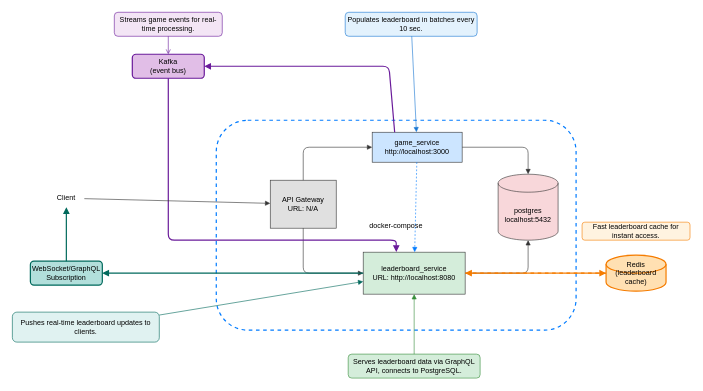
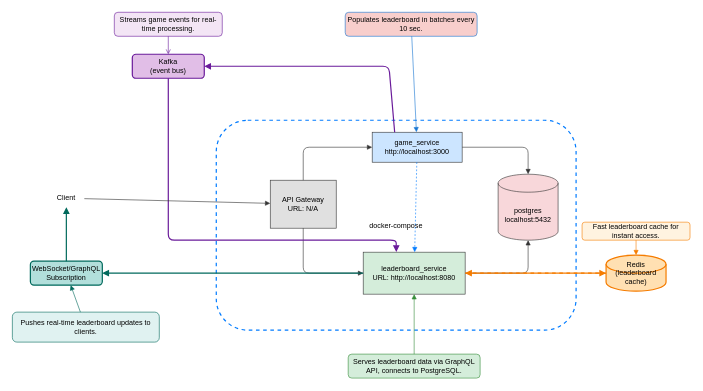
  <mxCell id="0" />
  <mxCell id="1" parent="0" />
  <mxCell id="2" value="docker-compose" style="rounded=1;strokeColor=#007bff;strokeWidth=2;dashed=1;fillColor=none;" vertex="1" parent="1"><mxGeometry x="360" y="200" width="600" height="350" as="geometry" /></mxCell>
  <mxCell id="3" value="API Gateway&lt;div&gt;URL: N/A&lt;/div&gt;" style="rounded=0;whiteSpace=wrap;html=1;fillColor=#e0e0e0;strokeColor=#333333;" parent="2" vertex="1"><mxGeometry x="90" y="100" width="110" height="80" as="geometry" /></mxCell>
  <mxCell id="4" value="game_service&lt;br&gt;http://localhost:3000" style="rounded=0;whiteSpace=wrap;html=1;fillColor=#cce5ff;strokeColor=#333333;" parent="2" vertex="1"><mxGeometry x="260" y="20" width="150" height="50" as="geometry" /></mxCell>
  <mxCell id="5" value="leaderboard_service&lt;br&gt;URL: http://localhost:8080" style="rounded=0;whiteSpace=wrap;html=1;fillColor=#d4edda;strokeColor=#333333;" parent="2" vertex="1"><mxGeometry x="245" y="220" width="170" height="70" as="geometry" /></mxCell>
  <mxCell id="6" value="postgres&lt;br&gt;localhost:5432" style="shape=cylinder3;whiteSpace=wrap;html=1;boundedLbl=1;backgroundOutline=1;size=15;fillColor=#f8d7da;strokeColor=#333333;" parent="2" vertex="1"><mxGeometry x="470" y="90" width="100" height="110" as="geometry" /></mxCell>
  <mxCell id="7" style="edgeStyle=none;html=1;endArrow=block;strokeColor=#333333;entryX=0;entryY=0.5;entryDx=0;entryDy=0;exitX=0.5;exitY=0;exitDx=0;exitDy=0;" parent="2" source="3" target="4" edge="1"><mxGeometry relative="1" as="geometry"><Array as="points"><mxPoint x="145" y="45" /></Array></mxGeometry></mxCell>
  <mxCell id="8" style="edgeStyle=none;html=1;endArrow=block;strokeColor=#333333;entryX=0;entryY=0.5;entryDx=0;entryDy=0;" parent="2" source="3" target="5" edge="1"><mxGeometry relative="1" as="geometry"><Array as="points"><mxPoint x="145" y="255" /></Array></mxGeometry></mxCell>
  <mxCell id="9" style="edgeStyle=none;html=1;endArrow=block;dashed=1;strokeColor=#007bff;" parent="2" source="4" target="5" edge="1"><mxGeometry relative="1" as="geometry" /></mxCell>
  <mxCell id="10" style="edgeStyle=none;html=1;endArrow=block;strokeColor=#333333;exitX=1;exitY=0.5;exitDx=0;exitDy=0;entryX=0.5;entryY=0;entryDx=0;entryDy=0;entryPerimeter=0;" parent="2" source="4" target="6" edge="1"><mxGeometry relative="1" as="geometry"><Array as="points"><mxPoint x="520" y="45" /></Array></mxGeometry></mxCell>
  <mxCell id="11" style="edgeStyle=none;html=1;endArrow=block;strokeColor=#333333;exitX=1;exitY=0.5;exitDx=0;exitDy=0;entryX=0.5;entryY=1;entryDx=0;entryDy=0;entryPerimeter=0;" parent="2" source="5" target="6" edge="1"><mxGeometry relative="1" as="geometry"><Array as="points"><mxPoint x="520" y="255" /></Array></mxGeometry></mxCell>
  <mxCell id="12" value="Kafka&lt;br&gt;(event bus)" style="rounded=1;whiteSpace=wrap;html=1;fillColor=#e1bee7;strokeColor=#6a1b9a;strokeWidth=2;" vertex="1" parent="1"><mxGeometry x="220" y="90" width="120" height="40" as="geometry" /></mxCell>
  <mxCell id="13" value="Redis&lt;br&gt;(leaderboard cache)" style="shape=cylinder3;whiteSpace=wrap;html=1;fillColor=#ffe0b2;strokeColor=#f57c00;strokeWidth=2;" vertex="1" parent="1"><mxGeometry x="1010" y="425" width="100" height="60" as="geometry" /></mxCell>
  <mxCell id="14" value="WebSocket/GraphQL Subscription" style="rounded=1;whiteSpace=wrap;html=1;fillColor=#b2dfdb;strokeColor=#00695c;strokeWidth=2;" vertex="1" parent="1"><mxGeometry x="50" y="435" width="120" height="40" as="geometry" /></mxCell>
  <mxCell id="15" style="edgeStyle=none;html=1;endArrow=block;strokeColor=#6a1b9a;strokeWidth=2;exitX=0.25;exitY=0;exitDx=0;exitDy=0;" edge="1" parent="1" source="4" target="12"><mxGeometry relative="1" as="geometry"><Array as="points"><mxPoint x="648" y="110" /></Array></mxGeometry></mxCell>
  <mxCell id="16" style="edgeStyle=none;html=1;endArrow=block;strokeColor=#6a1b9a;strokeWidth=2;entryX=0.325;entryY=-0.004;entryDx=0;entryDy=0;entryPerimeter=0;exitX=0.5;exitY=1;exitDx=0;exitDy=0;" edge="1" parent="1" source="12" target="5"><mxGeometry relative="1" as="geometry"><mxPoint x="310" y="130" as="sourcePoint" /><Array as="points"><mxPoint y="400" x="280" /><mxPoint x="660" y="400" /></Array></mxGeometry></mxCell>
  <mxCell id="17" style="edgeStyle=none;html=1;endArrow=block;strokeColor=#f57c00;strokeWidth=2;" edge="1" parent="1" source="5" target="13"><mxGeometry relative="1" as="geometry" /></mxCell>
  <mxCell id="18" style="edgeStyle=none;html=1;endArrow=block;strokeColor=#f57c00;strokeWidth=2;dashed=1;" edge="1" parent="1" source="13" target="5"><mxGeometry relative="1" as="geometry" /></mxCell>
  <mxCell id="19" style="edgeStyle=none;html=1;endArrow=block;strokeColor=#00695c;strokeWidth=2;" edge="1" parent="1" source="5" target="14"><mxGeometry relative="1" as="geometry" /></mxCell>
  <mxCell id="20" style="edgeStyle=none;html=1;endArrow=block;strokeColor=#00695c;strokeWidth=2;" edge="1" parent="1" source="14" target="27"><mxGeometry relative="1" as="geometry" /></mxCell>
  <mxCell id="21" value="Streams game events for real-time processing." style="rounded=1;whiteSpace=wrap;html=1;fillColor=#f3e5f5;strokeColor=#6a1b9a;" vertex="1" parent="1"><mxGeometry x="190" width="180" height="40" as="geometry" y="20" /></mxCell>
  <mxCell id="22" style="edgeStyle=none;html=1;endArrow=open;strokeColor=#6a1b9a;" edge="1" parent="1" source="21" target="12"><mxGeometry relative="1" as="geometry" /></mxCell>
  <mxCell id="23" value="Fast leaderboard cache for instant access." style="rounded=1;whiteSpace=wrap;html=1;fillColor=#fff3e0;strokeColor=#f57c00;" vertex="1" parent="1"><mxGeometry x="970" y="370" width="180" height="30" as="geometry" /></mxCell>
+ <mxCell id="24" style="edgeStyle=none;html=1;endArrow=block;strokeColor=#f57c00;" edge="1" parent="1" source="23" target="13"><mxGeometry relative="1" as="geometry" /></mxCell>
  <mxCell id="25" value="Pushes real-time leaderboard updates to clients." style="rounded=1;whiteSpace=wrap;html=1;fillColor=#e0f2f1;strokeColor=#00695c;" vertex="1" parent="1"><mxGeometry x="20" y="520" width="245" height="50" as="geometry" /></mxCell>
- <mxCell id="26" style="edgeStyle=none;html=1;endArrow=block;strokeColor=#00695c;" edge="1" parent="1" source="25" target="5"><mxGeometry relative="1" as="geometry" /></mxCell>
+ <mxCell id="26" style="edgeStyle=none;html=1;endArrow=block;strokeColor=#00695c;" edge="1" parent="1" source="25" target="14"><mxGeometry relative="1" as="geometry" /></mxCell>
  <mxCell id="27" value="Client" style="text;html=1;align=center;verticalAlign=middle;whiteSpace=wrap;rounded=0;" parent="1" vertex="1"><mxGeometry x="80" y="315" width="60" height="30" as="geometry" /></mxCell>
- <mxCell id="28" value="Populates leaderboard in batches every 10 sec." style="rounded=1;whiteSpace=wrap;html=1;fillColor=#e3f2fd;strokeColor=#1976d2;" vertex="1" parent="1"><mxGeometry x="575" width="220" height="40" as="geometry" y="20" /></mxCell>
+ <mxCell id="28" value="Populates leaderboard in batches every 10 sec." style="rounded=1;whiteSpace=wrap;html=1;fillColor=#f8cecc;strokeColor=#1976d2;" vertex="1" parent="1"><mxGeometry x="575" width="220" height="40" as="geometry" y="20" /></mxCell>
  <mxCell id="29" style="edgeStyle=none;html=1;endArrow=block;strokeColor=#1976d2;" edge="1" parent="1" source="28" target="4"><mxGeometry relative="1" as="geometry" /></mxCell>
  <mxCell id="30" value="Serves leaderboard data via GraphQL API, connects to PostgreSQL." style="rounded=1;whiteSpace=wrap;html=1;fillColor=#d4edda;strokeColor=#388e3c;" vertex="1" parent="1"><mxGeometry x="580" y="590" width="220" height="40" as="geometry" /></mxCell>
  <mxCell id="31" style="edgeStyle=none;html=1;endArrow=block;strokeColor=#388e3c;" edge="1" parent="1" source="30" target="5"><mxGeometry relative="1" as="geometry" /></mxCell>
  <mxCell id="32" style="edgeStyle=none;html=1;endArrow=block;strokeColor=#333333;" parent="1" source="27" target="3" edge="1"><mxGeometry relative="1" as="geometry" /></mxCell>
